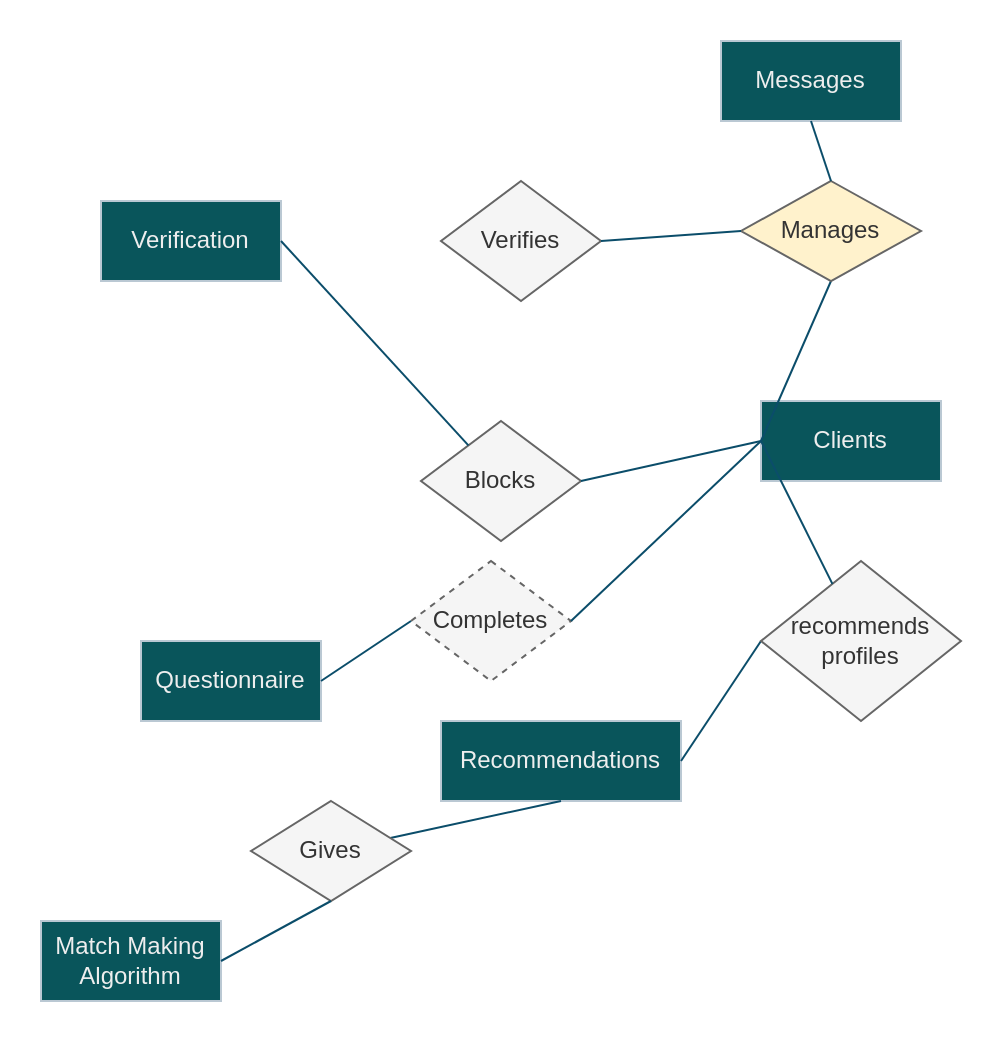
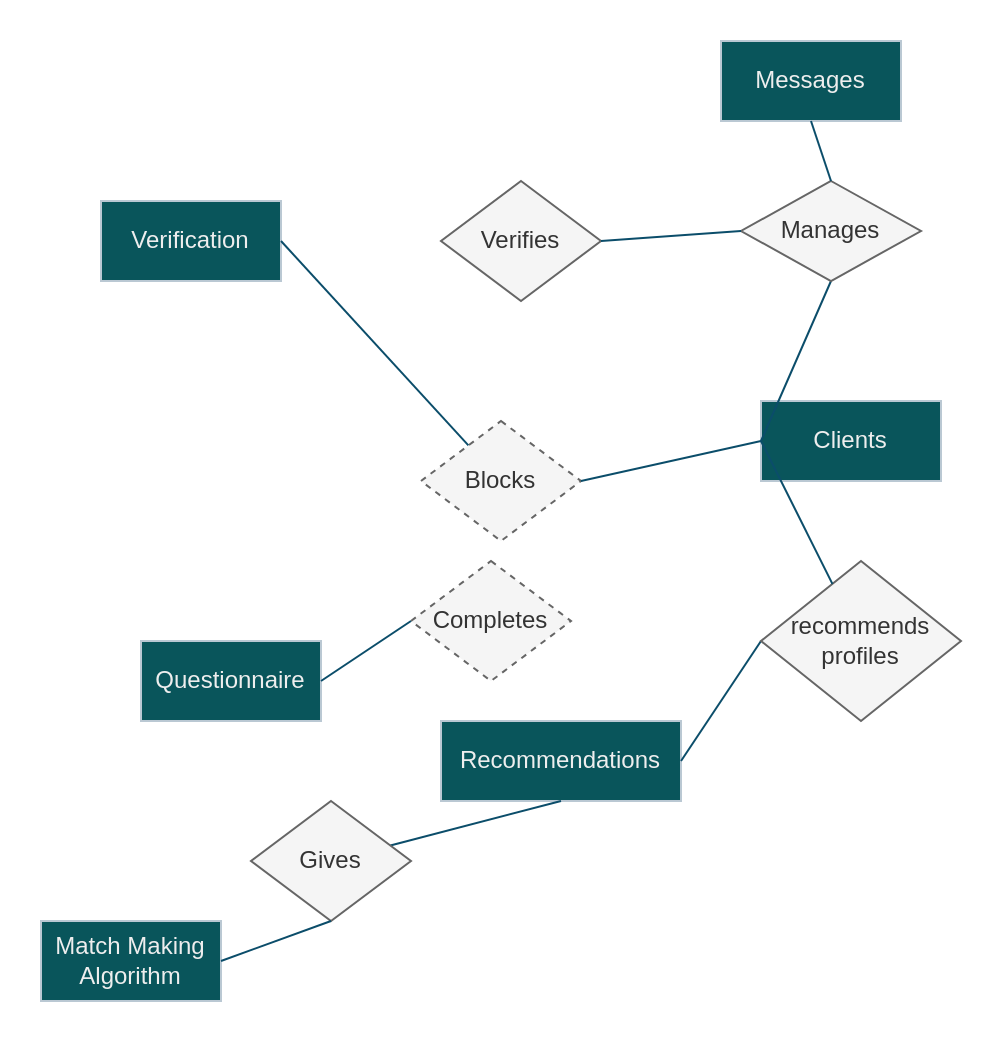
  <mxCell id="0" />
  <mxCell id="1" parent="0" />
  <mxCell id="2" value="Clients" style="rounded=0;whiteSpace=wrap;html=1;labelBackgroundColor=none;fillColor=#09555B;strokeColor=#BAC8D3;fontColor=#EEEEEE;" parent="1" vertex="1"><mxGeometry x="380" y="200" width="90" height="40" as="geometry" /></mxCell>
  <mxCell id="3" value="Messages" style="rounded=0;whiteSpace=wrap;html=1;labelBackgroundColor=none;fillColor=#09555B;strokeColor=#BAC8D3;fontColor=#EEEEEE;" parent="1" vertex="1"><mxGeometry x="360" y="20" width="90" height="40" as="geometry" /></mxCell>
  <mxCell id="4" value="" style="endArrow=none;html=1;rounded=0;exitX=0;exitY=0.5;exitDx=0;exitDy=0;entryX=0.5;entryY=1;entryDx=0;entryDy=0;labelBackgroundColor=none;strokeColor=#0B4D6A;fontColor=default;" parent="1" source="2" target="5" edge="1"><mxGeometry width="50" height="50" relative="1" as="geometry"><mxPoint x="200" y="210" as="sourcePoint" /><mxPoint x="330" y="130" as="targetPoint" /><Array as="points" /></mxGeometry></mxCell>
- <mxCell id="5" value="Manages" style="rhombus;whiteSpace=wrap;html=1;labelBackgroundColor=none;fillColor=#fff2cc;strokeColor=#666666;fontColor=#333333;" parent="1" vertex="1"><mxGeometry x="370" y="90" width="90" height="50" as="geometry" /></mxCell>
+ <mxCell id="5" value="Manages" style="rhombus;whiteSpace=wrap;html=1;labelBackgroundColor=none;fillColor=#f5f5f5;strokeColor=#666666;fontColor=#333333;" parent="1" vertex="1"><mxGeometry x="370" y="90" width="90" height="50" as="geometry" /></mxCell>
  <mxCell id="6" value="" style="endArrow=none;html=1;rounded=0;entryX=0.5;entryY=0;entryDx=0;entryDy=0;exitX=0.5;exitY=1;exitDx=0;exitDy=0;labelBackgroundColor=none;strokeColor=#0B4D6A;fontColor=default;" parent="1" source="3" target="5" edge="1"><mxGeometry width="50" height="50" relative="1" as="geometry"><mxPoint x="200" y="210" as="sourcePoint" /><mxPoint x="250" y="160" as="targetPoint" /></mxGeometry></mxCell>
  <mxCell id="7" value="Match Making Algorithm" style="rounded=0;whiteSpace=wrap;html=1;labelBackgroundColor=none;fillColor=#09555B;strokeColor=#BAC8D3;fontColor=#EEEEEE;" parent="1" vertex="1"><mxGeometry x="20" y="460" width="90" height="40" as="geometry" /></mxCell>
  <mxCell id="8" value="Recommendations" style="rounded=0;whiteSpace=wrap;html=1;labelBackgroundColor=none;fillColor=#09555B;strokeColor=#BAC8D3;fontColor=#EEEEEE;" parent="1" vertex="1"><mxGeometry x="220" y="360" width="120" height="40" as="geometry" /></mxCell>
  <mxCell id="9" value="" style="endArrow=none;html=1;rounded=0;exitX=0.5;exitY=1;exitDx=0;exitDy=0;labelBackgroundColor=none;strokeColor=#0B4D6A;fontColor=default;" parent="1" source="8" target="10" edge="1"><mxGeometry width="50" height="50" relative="1" as="geometry"><mxPoint x="80" y="360" as="sourcePoint" /><mxPoint x="-80" y="330" as="targetPoint" /></mxGeometry></mxCell>
- <mxCell id="10" value="Gives" style="rhombus;whiteSpace=wrap;html=1;labelBackgroundColor=none;fillColor=#f5f5f5;strokeColor=#666666;fontColor=#333333;" parent="1" vertex="1"><mxGeometry x="125" y="400" width="80" height="50" as="geometry" /></mxCell>
+ <mxCell id="10" value="Gives" style="rhombus;whiteSpace=wrap;html=1;labelBackgroundColor=none;fillColor=#f5f5f5;strokeColor=#666666;fontColor=#333333;" parent="1" vertex="1"><mxGeometry x="125" y="400" width="80" height="60" as="geometry" /></mxCell>
  <mxCell id="11" value="" style="endArrow=none;html=1;rounded=0;entryX=1;entryY=0.5;entryDx=0;entryDy=0;labelBackgroundColor=none;strokeColor=#0B4D6A;fontColor=default;exitX=0.5;exitY=1;exitDx=0;exitDy=0;" parent="1" source="10" target="7" edge="1"><mxGeometry width="50" height="50" relative="1" as="geometry"><mxPoint x="190" y="430" as="sourcePoint" /><mxPoint x="130" y="310" as="targetPoint" /></mxGeometry></mxCell>
  <mxCell id="12" value="" style="endArrow=none;html=1;rounded=0;exitX=1;exitY=0.5;exitDx=0;exitDy=0;entryX=0;entryY=0.5;entryDx=0;entryDy=0;labelBackgroundColor=none;strokeColor=#0B4D6A;fontColor=default;" parent="1" source="8" target="13" edge="1"><mxGeometry width="50" height="50" relative="1" as="geometry"><mxPoint x="210" y="350" as="sourcePoint" /><mxPoint x="320" y="310" as="targetPoint" /></mxGeometry></mxCell>
  <mxCell id="13" value="recommends profiles" style="rhombus;whiteSpace=wrap;html=1;labelBackgroundColor=none;fillColor=#f5f5f5;strokeColor=#666666;fontColor=#333333;" parent="1" vertex="1"><mxGeometry x="380" y="280" width="100" height="80" as="geometry" /></mxCell>
  <mxCell id="14" value="" style="endArrow=none;html=1;rounded=0;entryX=0;entryY=0.5;entryDx=0;entryDy=0;labelBackgroundColor=none;strokeColor=#0B4D6A;fontColor=default;" parent="1" source="13" target="2" edge="1"><mxGeometry width="50" height="50" relative="1" as="geometry"><mxPoint x="210" y="350" as="sourcePoint" /><mxPoint x="260" y="300" as="targetPoint" /></mxGeometry></mxCell>
- <mxCell id="15" value="Blocks" style="rhombus;whiteSpace=wrap;html=1;labelBackgroundColor=none;fillColor=#f5f5f5;strokeColor=#666666;fontColor=#333333;" parent="1" vertex="1"><mxGeometry x="210" y="210" width="80" height="60" as="geometry" /></mxCell>
+ <mxCell id="15" value="Blocks" style="rhombus;whiteSpace=wrap;html=1;labelBackgroundColor=none;fillColor=#f5f5f5;strokeColor=#666666;fontColor=#333333;dashed=1;" parent="1" vertex="1"><mxGeometry x="210" y="210" width="80" height="60" as="geometry" /></mxCell>
  <mxCell id="16" value="" style="endArrow=none;html=1;rounded=0;strokeColor=#0B4D6A;exitX=1;exitY=0.5;exitDx=0;exitDy=0;entryX=0;entryY=0.5;entryDx=0;entryDy=0;" parent="1" source="15" target="2" edge="1"><mxGeometry width="50" height="50" relative="1" as="geometry"><mxPoint x="170" y="310" as="sourcePoint" /><mxPoint x="230" y="280" as="targetPoint" /></mxGeometry></mxCell>
  <mxCell id="17" value="Questionnaire" style="rounded=0;whiteSpace=wrap;html=1;labelBackgroundColor=none;fillColor=#09555B;strokeColor=#BAC8D3;fontColor=#EEEEEE;" vertex="1" parent="1"><mxGeometry x="70" y="320" width="90" height="40" as="geometry" /></mxCell>
  <mxCell id="18" value="Completes" style="rhombus;whiteSpace=wrap;html=1;labelBackgroundColor=none;fillColor=#f5f5f5;strokeColor=#666666;fontColor=#333333;dashed=1;" vertex="1" parent="1"><mxGeometry x="205" y="280" width="80" height="60" as="geometry" /></mxCell>
  <mxCell id="19" value="" style="endArrow=none;html=1;rounded=0;strokeColor=#0B4D6A;exitX=1;exitY=0.5;exitDx=0;exitDy=0;entryX=0;entryY=0.5;entryDx=0;entryDy=0;" edge="1" parent="1" source="17" target="18"><mxGeometry width="50" height="50" relative="1" as="geometry"><mxPoint x="160" y="270" as="sourcePoint" /><mxPoint x="220" y="250" as="targetPoint" /></mxGeometry></mxCell>
- <mxCell id="20" value="" style="endArrow=none;html=1;rounded=0;strokeColor=#0B4D6A;entryX=0;entryY=0.5;entryDx=0;entryDy=0;exitX=1;exitY=0.5;exitDx=0;exitDy=0;" edge="1" parent="1" source="18" target="2"><mxGeometry width="50" height="50" relative="1" as="geometry"><mxPoint x="170" y="280" as="sourcePoint" /><mxPoint x="230" y="260" as="targetPoint" /></mxGeometry></mxCell>
  <mxCell id="21" value="Verification" style="rounded=0;whiteSpace=wrap;html=1;labelBackgroundColor=none;fillColor=#09555B;strokeColor=#BAC8D3;fontColor=#EEEEEE;" vertex="1" parent="1"><mxGeometry x="50" y="100" width="90" height="40" as="geometry" /></mxCell>
  <mxCell id="22" value="Verifies" style="rhombus;whiteSpace=wrap;html=1;labelBackgroundColor=none;fillColor=#f5f5f5;strokeColor=#666666;fontColor=#333333;" vertex="1" parent="1"><mxGeometry x="220" y="90" width="80" height="60" as="geometry" /></mxCell>
  <mxCell id="23" value="" style="endArrow=none;html=1;rounded=0;strokeColor=#0B4D6A;exitX=1;exitY=0.5;exitDx=0;exitDy=0;" edge="1" parent="1" source="21" target="15"><mxGeometry width="50" height="50" relative="1" as="geometry"><mxPoint x="100" y="250" as="sourcePoint" /><mxPoint x="150" y="200" as="targetPoint" /></mxGeometry></mxCell>
  <mxCell id="24" value="" style="endArrow=none;html=1;rounded=0;strokeColor=#0B4D6A;exitX=0;exitY=0.5;exitDx=0;exitDy=0;entryX=1;entryY=0.5;entryDx=0;entryDy=0;" edge="1" parent="1" source="5" target="22"><mxGeometry width="50" height="50" relative="1" as="geometry"><mxPoint x="150" y="130" as="sourcePoint" /><mxPoint x="215" y="160" as="targetPoint" /></mxGeometry></mxCell>
